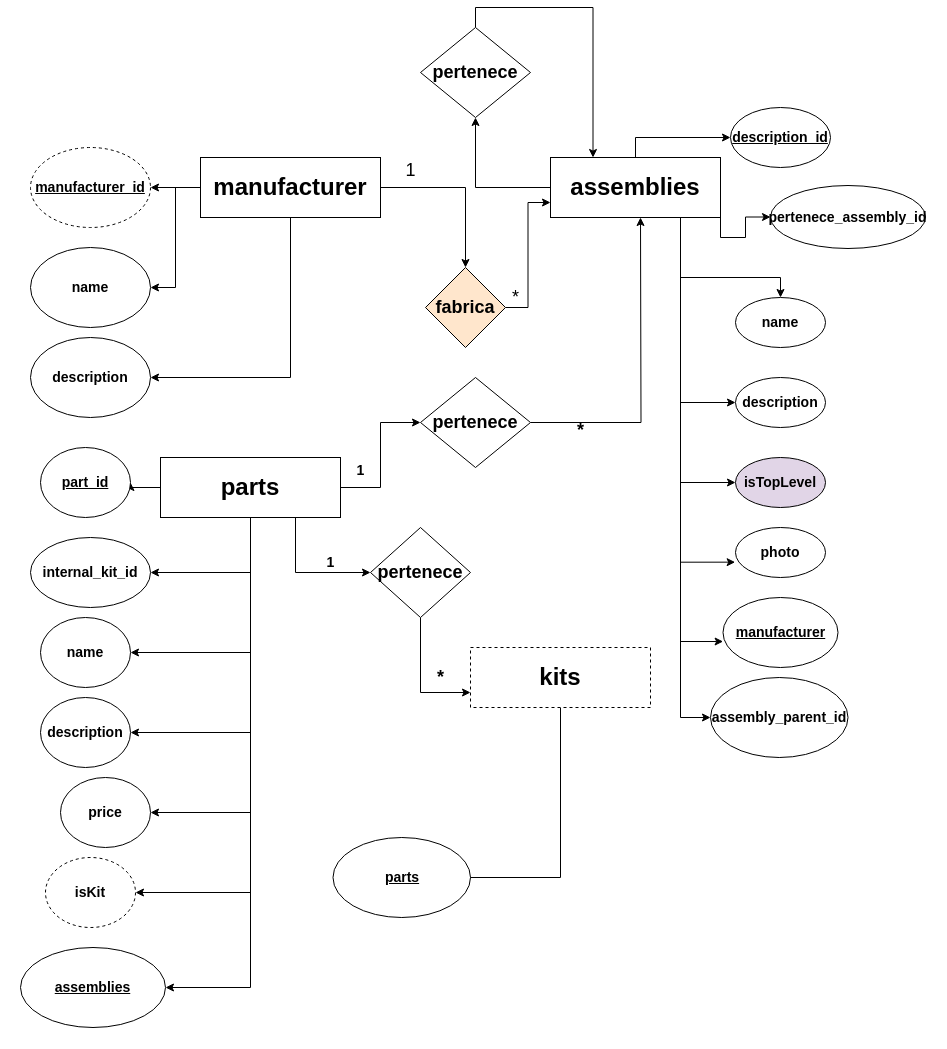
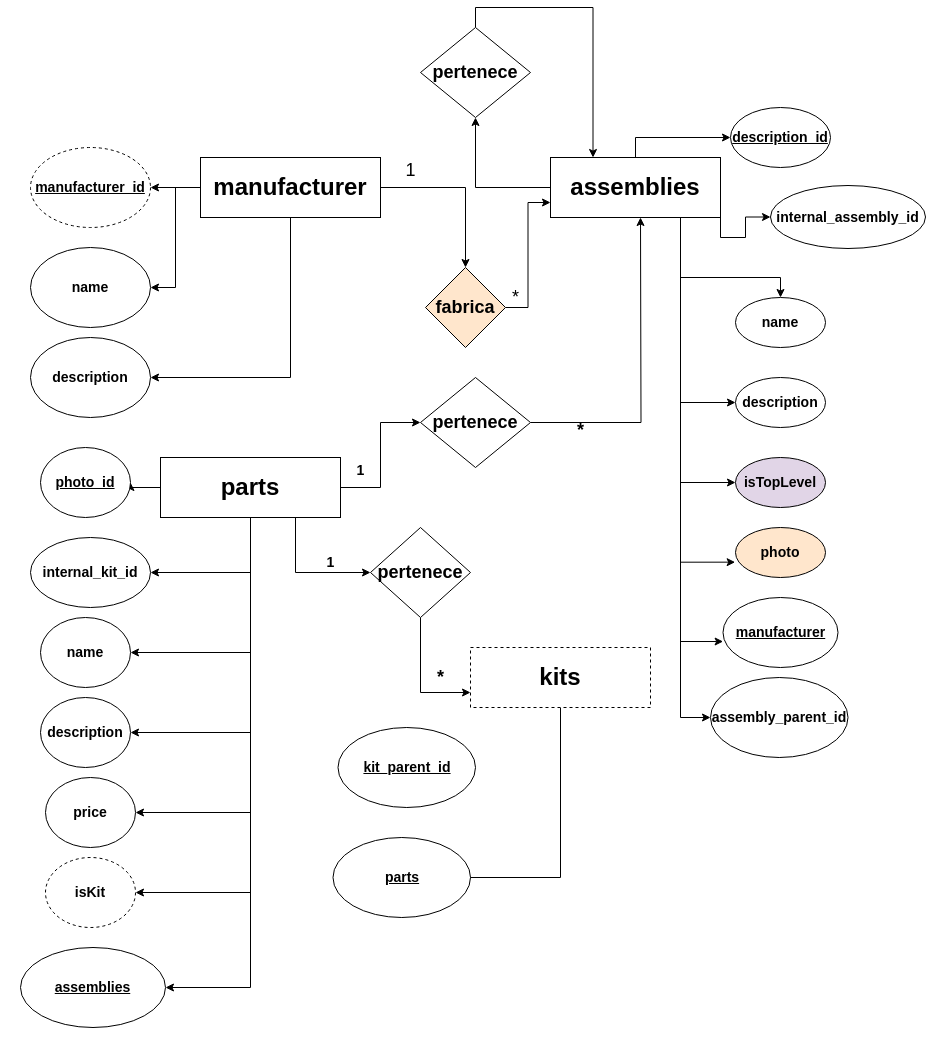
  <mxCell id="0" />
  <mxCell id="1" parent="0" />
  <mxCell id="2" style="edgeStyle=orthogonalEdgeStyle;rounded=0;orthogonalLoop=1;jettySize=auto;html=1;exitX=0;exitY=0.5;exitDx=0;exitDy=0;" parent="1" source="6" target="27" edge="1"><mxGeometry relative="1" as="geometry" /></mxCell>
  <mxCell id="3" style="edgeStyle=orthogonalEdgeStyle;rounded=0;orthogonalLoop=1;jettySize=auto;html=1;entryX=1;entryY=0.5;entryDx=0;entryDy=0;" parent="1" source="6" target="28" edge="1"><mxGeometry relative="1" as="geometry" /></mxCell>
  <mxCell id="4" style="edgeStyle=orthogonalEdgeStyle;rounded=0;orthogonalLoop=1;jettySize=auto;html=1;exitX=0.5;exitY=1;exitDx=0;exitDy=0;entryX=1;entryY=0.5;entryDx=0;entryDy=0;" parent="1" source="6" target="29" edge="1"><mxGeometry relative="1" as="geometry" /></mxCell>
  <mxCell id="5" value="" style="edgeStyle=orthogonalEdgeStyle;rounded=0;orthogonalLoop=1;jettySize=auto;html=1;" parent="1" source="6" target="31" edge="1"><mxGeometry relative="1" as="geometry" /></mxCell>
  <mxCell id="6" value="&lt;b&gt;&lt;font style=&quot;font-size: 24px;&quot;&gt;manufacturer&lt;/font&gt;&lt;/b&gt;" style="rounded=0;whiteSpace=wrap;html=1;" parent="1" vertex="1"><mxGeometry x="200" y="150" width="180" height="60" as="geometry" /></mxCell>
  <mxCell id="7" style="edgeStyle=orthogonalEdgeStyle;rounded=0;orthogonalLoop=1;jettySize=auto;html=1;exitX=1;exitY=0.5;exitDx=0;exitDy=0;entryX=0;entryY=0.5;entryDx=0;entryDy=0;" parent="1" source="16" target="42" edge="1"><mxGeometry relative="1" as="geometry" /></mxCell>
  <mxCell id="8" style="edgeStyle=orthogonalEdgeStyle;rounded=0;orthogonalLoop=1;jettySize=auto;html=1;exitX=0;exitY=0.5;exitDx=0;exitDy=0;entryX=1;entryY=0.5;entryDx=0;entryDy=0;" parent="1" source="16" target="43" edge="1"><mxGeometry relative="1" as="geometry" /></mxCell>
  <mxCell id="9" style="edgeStyle=orthogonalEdgeStyle;rounded=0;orthogonalLoop=1;jettySize=auto;html=1;exitX=0.5;exitY=1;exitDx=0;exitDy=0;entryX=1;entryY=0.5;entryDx=0;entryDy=0;" parent="1" source="16" target="44" edge="1"><mxGeometry relative="1" as="geometry" /></mxCell>
  <mxCell id="10" style="edgeStyle=orthogonalEdgeStyle;rounded=0;orthogonalLoop=1;jettySize=auto;html=1;exitX=0.5;exitY=1;exitDx=0;exitDy=0;entryX=1;entryY=0.5;entryDx=0;entryDy=0;" parent="1" source="16" target="45" edge="1"><mxGeometry relative="1" as="geometry" /></mxCell>
  <mxCell id="11" style="edgeStyle=orthogonalEdgeStyle;rounded=0;orthogonalLoop=1;jettySize=auto;html=1;exitX=0.5;exitY=1;exitDx=0;exitDy=0;entryX=1;entryY=0.5;entryDx=0;entryDy=0;" parent="1" source="16" target="46" edge="1"><mxGeometry relative="1" as="geometry" /></mxCell>
  <mxCell id="12" style="edgeStyle=orthogonalEdgeStyle;rounded=0;orthogonalLoop=1;jettySize=auto;html=1;exitX=0.5;exitY=1;exitDx=0;exitDy=0;entryX=1;entryY=0.5;entryDx=0;entryDy=0;" parent="1" source="16" target="47" edge="1"><mxGeometry relative="1" as="geometry" /></mxCell>
  <mxCell id="13" style="edgeStyle=orthogonalEdgeStyle;rounded=0;orthogonalLoop=1;jettySize=auto;html=1;exitX=0.5;exitY=1;exitDx=0;exitDy=0;entryX=1;entryY=0.5;entryDx=0;entryDy=0;" parent="1" source="16" target="48" edge="1"><mxGeometry relative="1" as="geometry" /></mxCell>
  <mxCell id="14" style="edgeStyle=orthogonalEdgeStyle;rounded=0;orthogonalLoop=1;jettySize=auto;html=1;exitX=0.5;exitY=1;exitDx=0;exitDy=0;entryX=1;entryY=0.5;entryDx=0;entryDy=0;" parent="1" source="16" target="57" edge="1"><mxGeometry relative="1" as="geometry" /></mxCell>
  <mxCell id="15" style="edgeStyle=orthogonalEdgeStyle;rounded=0;orthogonalLoop=1;jettySize=auto;html=1;exitX=0.75;exitY=1;exitDx=0;exitDy=0;entryX=0;entryY=0.5;entryDx=0;entryDy=0;" edge="1" parent="1" source="16" target="50"><mxGeometry relative="1" as="geometry" /></mxCell>
  <mxCell id="16" value="&lt;b&gt;&lt;font style=&quot;font-size: 24px;&quot;&gt;parts&lt;/font&gt;&lt;/b&gt;" style="rounded=0;whiteSpace=wrap;html=1;" parent="1" vertex="1"><mxGeometry x="160" y="450" width="180" height="60" as="geometry" /></mxCell>
  <mxCell id="17" style="edgeStyle=orthogonalEdgeStyle;rounded=0;orthogonalLoop=1;jettySize=auto;html=1;exitX=0.5;exitY=0;exitDx=0;exitDy=0;" parent="1" source="24" target="32" edge="1"><mxGeometry relative="1" as="geometry" /></mxCell>
  <mxCell id="18" style="edgeStyle=orthogonalEdgeStyle;rounded=0;orthogonalLoop=1;jettySize=auto;html=1;exitX=0.5;exitY=1;exitDx=0;exitDy=0;" parent="1" source="24" target="33" edge="1"><mxGeometry relative="1" as="geometry"><Array as="points"><mxPoint x="680" y="210" /><mxPoint x="680" y="270" /><mxPoint x="780" y="270" /></Array></mxGeometry></mxCell>
  <mxCell id="19" style="edgeStyle=orthogonalEdgeStyle;rounded=0;orthogonalLoop=1;jettySize=auto;html=1;exitX=0.5;exitY=1;exitDx=0;exitDy=0;entryX=0;entryY=0.5;entryDx=0;entryDy=0;" parent="1" source="24" target="34" edge="1"><mxGeometry relative="1" as="geometry"><Array as="points"><mxPoint x="680" y="210" /><mxPoint x="680" y="395" /></Array></mxGeometry></mxCell>
  <mxCell id="20" style="edgeStyle=orthogonalEdgeStyle;rounded=0;orthogonalLoop=1;jettySize=auto;html=1;exitX=0.5;exitY=1;exitDx=0;exitDy=0;entryX=0;entryY=0.5;entryDx=0;entryDy=0;" parent="1" source="24" target="35" edge="1"><mxGeometry relative="1" as="geometry"><Array as="points"><mxPoint x="680" y="210" /><mxPoint x="680" y="475" /></Array></mxGeometry></mxCell>
  <mxCell id="21" style="edgeStyle=orthogonalEdgeStyle;rounded=0;orthogonalLoop=1;jettySize=auto;html=1;exitX=0.5;exitY=1;exitDx=0;exitDy=0;entryX=0;entryY=0.5;entryDx=0;entryDy=0;" parent="1" source="24" target="40" edge="1"><mxGeometry relative="1" as="geometry"><Array as="points"><mxPoint x="680" y="210" /><mxPoint x="680" y="710" /></Array></mxGeometry></mxCell>
  <mxCell id="22" value="" style="edgeStyle=orthogonalEdgeStyle;rounded=0;orthogonalLoop=1;jettySize=auto;html=1;" parent="1" source="24" target="56" edge="1"><mxGeometry relative="1" as="geometry" /></mxCell>
  <mxCell id="23" style="edgeStyle=orthogonalEdgeStyle;rounded=0;orthogonalLoop=1;jettySize=auto;html=1;exitX=1;exitY=1;exitDx=0;exitDy=0;" parent="1" source="24" target="58" edge="1"><mxGeometry relative="1" as="geometry" /></mxCell>
  <mxCell id="24" value="&lt;b&gt;&lt;font style=&quot;font-size: 24px;&quot;&gt;assemblies&lt;/font&gt;&lt;/b&gt;" style="rounded=0;whiteSpace=wrap;html=1;" parent="1" vertex="1"><mxGeometry x="550" y="150" width="170" height="60" as="geometry" /></mxCell>
  <mxCell id="25" style="edgeStyle=orthogonalEdgeStyle;rounded=0;orthogonalLoop=1;jettySize=auto;html=1;exitX=0.5;exitY=1;exitDx=0;exitDy=0;entryX=0;entryY=0.5;entryDx=0;entryDy=0;" parent="1" source="26" target="52" edge="1"><mxGeometry relative="1" as="geometry"><Array as="points"><mxPoint x="560" y="870" /></Array></mxGeometry></mxCell>
  <mxCell id="26" value="&lt;b&gt;&lt;font style=&quot;font-size: 24px;&quot;&gt;kits&lt;/font&gt;&lt;/b&gt;" style="rounded=0;whiteSpace=wrap;html=1;dashed=1;" parent="1" vertex="1"><mxGeometry x="470" y="640" width="180" height="60" as="geometry" /></mxCell>
  <mxCell id="27" value="&lt;b&gt;&lt;font style=&quot;font-size: 14px;&quot;&gt;&lt;u&gt;manufacturer_id&lt;/u&gt;&lt;/font&gt;&lt;/b&gt;" style="ellipse;whiteSpace=wrap;html=1;dashed=1;" parent="1" vertex="1"><mxGeometry x="30" y="140" width="120" height="80" as="geometry" /></mxCell>
  <mxCell id="28" value="&lt;span style=&quot;font-size: 14px;&quot;&gt;&lt;b&gt;name&lt;/b&gt;&lt;/span&gt;" style="ellipse;whiteSpace=wrap;html=1;" parent="1" vertex="1"><mxGeometry x="30" y="240" width="120" height="80" as="geometry" /></mxCell>
  <mxCell id="29" value="&lt;span style=&quot;font-size: 14px;&quot;&gt;&lt;b&gt;description&lt;/b&gt;&lt;/span&gt;" style="ellipse;whiteSpace=wrap;html=1;" parent="1" vertex="1"><mxGeometry x="30" y="330" width="120" height="80" as="geometry" /></mxCell>
  <mxCell id="30" style="edgeStyle=orthogonalEdgeStyle;rounded=0;orthogonalLoop=1;jettySize=auto;html=1;exitX=1;exitY=0.5;exitDx=0;exitDy=0;entryX=0;entryY=0.75;entryDx=0;entryDy=0;" parent="1" source="31" target="24" edge="1"><mxGeometry relative="1" as="geometry" /></mxCell>
  <mxCell id="31" value="&lt;b&gt;&lt;font style=&quot;font-size: 18px;&quot;&gt;fabrica&lt;/font&gt;&lt;/b&gt;" style="rhombus;whiteSpace=wrap;html=1;rounded=0;fillColor=#ffe6cc;" parent="1" vertex="1"><mxGeometry x="425" y="260" width="80" height="80" as="geometry" /></mxCell>
  <mxCell id="32" value="&lt;u&gt;&lt;b&gt;&lt;font style=&quot;font-size: 14px;&quot;&gt;description_id&lt;/font&gt;&lt;/b&gt;&lt;/u&gt;" style="ellipse;whiteSpace=wrap;html=1;" parent="1" vertex="1"><mxGeometry x="730" y="100" width="100" height="60" as="geometry" /></mxCell>
  <mxCell id="33" value="&lt;font style=&quot;font-size: 14px;&quot;&gt;&lt;b&gt;name&lt;/b&gt;&lt;/font&gt;" style="ellipse;whiteSpace=wrap;html=1;" parent="1" vertex="1"><mxGeometry x="735" y="290" width="90" height="50" as="geometry" /></mxCell>
  <mxCell id="34" value="&lt;font style=&quot;font-size: 14px;&quot;&gt;&lt;b&gt;description&lt;/b&gt;&lt;/font&gt;" style="ellipse;whiteSpace=wrap;html=1;" parent="1" vertex="1"><mxGeometry x="735" y="370" width="90" height="50" as="geometry" /></mxCell>
  <mxCell id="35" value="&lt;font style=&quot;font-size: 14px;&quot;&gt;&lt;b&gt;isTopLevel&lt;/b&gt;&lt;/font&gt;" style="ellipse;whiteSpace=wrap;html=1;fillColor=#e1d5e7;" parent="1" vertex="1"><mxGeometry x="735" y="450" width="90" height="50" as="geometry" /></mxCell>
- <mxCell id="36" value="&lt;font style=&quot;font-size: 14px;&quot;&gt;&lt;b&gt;photo&lt;/b&gt;&lt;/font&gt;" style="ellipse;whiteSpace=wrap;html=1;" parent="1" vertex="1"><mxGeometry x="735" y="520" width="90" height="50" as="geometry" /></mxCell>
+ <mxCell id="36" value="&lt;font style=&quot;font-size: 14px;&quot;&gt;&lt;b&gt;photo&lt;/b&gt;&lt;/font&gt;" style="ellipse;whiteSpace=wrap;html=1;fillColor=#ffe6cc;" parent="1" vertex="1"><mxGeometry x="735" y="520" width="90" height="50" as="geometry" /></mxCell>
  <mxCell id="37" style="edgeStyle=orthogonalEdgeStyle;rounded=0;orthogonalLoop=1;jettySize=auto;html=1;exitX=0.5;exitY=1;exitDx=0;exitDy=0;entryX=-0.004;entryY=0.693;entryDx=0;entryDy=0;entryPerimeter=0;" parent="1" source="24" target="36" edge="1"><mxGeometry relative="1" as="geometry"><Array as="points"><mxPoint x="680" y="210" /><mxPoint x="680" y="555" /></Array></mxGeometry></mxCell>
  <mxCell id="38" value="&lt;span style=&quot;font-size: 14px;&quot;&gt;&lt;u&gt;&lt;b&gt;manufacturer&lt;/b&gt;&lt;/u&gt;&lt;/span&gt;" style="ellipse;whiteSpace=wrap;html=1;" parent="1" vertex="1"><mxGeometry x="722.5" y="590" width="115" height="70" as="geometry" /></mxCell>
  <mxCell id="39" style="edgeStyle=orthogonalEdgeStyle;rounded=0;orthogonalLoop=1;jettySize=auto;html=1;exitX=0.5;exitY=1;exitDx=0;exitDy=0;entryX=0.001;entryY=0.629;entryDx=0;entryDy=0;entryPerimeter=0;" parent="1" source="24" target="38" edge="1"><mxGeometry relative="1" as="geometry"><Array as="points"><mxPoint x="680" y="210" /><mxPoint x="680" y="634" /></Array></mxGeometry></mxCell>
  <mxCell id="40" value="&lt;font style=&quot;font-size: 14px;&quot;&gt;&lt;b&gt;assembly_parent_id&lt;/b&gt;&lt;/font&gt;" style="ellipse;whiteSpace=wrap;html=1;" parent="1" vertex="1"><mxGeometry x="710" y="670" width="137.5" height="80" as="geometry" /></mxCell>
  <mxCell id="41" style="edgeStyle=orthogonalEdgeStyle;rounded=0;orthogonalLoop=1;jettySize=auto;html=1;exitX=1;exitY=0.5;exitDx=0;exitDy=0;" parent="1" source="42" edge="1"><mxGeometry relative="1" as="geometry"><mxPoint x="640" y="210" as="targetPoint" /></mxGeometry></mxCell>
  <mxCell id="42" value="&lt;b&gt;&lt;font style=&quot;font-size: 18px;&quot;&gt;pertenece&lt;/font&gt;&lt;/b&gt;" style="rhombus;whiteSpace=wrap;html=1;rounded=0;" parent="1" vertex="1"><mxGeometry x="420" y="370" width="110" height="90" as="geometry" /></mxCell>
- <mxCell id="43" value="&lt;font style=&quot;font-size: 14px;&quot;&gt;&lt;b&gt;&lt;u&gt;part_id&lt;/u&gt;&lt;/b&gt;&lt;/font&gt;" style="ellipse;whiteSpace=wrap;html=1;" parent="1" vertex="1"><mxGeometry x="40" y="440" width="90" height="70" as="geometry" /></mxCell>
+ <mxCell id="43" value="&lt;font style=&quot;font-size: 14px;&quot;&gt;&lt;b&gt;&lt;u&gt;photo_id&lt;/u&gt;&lt;/b&gt;&lt;/font&gt;" style="ellipse;whiteSpace=wrap;html=1;" parent="1" vertex="1"><mxGeometry x="40" y="440" width="90" height="70" as="geometry" /></mxCell>
  <mxCell id="44" value="&lt;font style=&quot;font-size: 14px;&quot;&gt;&lt;b&gt;name&lt;/b&gt;&lt;/font&gt;" style="ellipse;whiteSpace=wrap;html=1;" parent="1" vertex="1"><mxGeometry x="40" y="610" width="90" height="70" as="geometry" /></mxCell>
  <mxCell id="45" value="&lt;font style=&quot;font-size: 14px;&quot;&gt;&lt;b&gt;description&lt;/b&gt;&lt;/font&gt;" style="ellipse;whiteSpace=wrap;html=1;" parent="1" vertex="1"><mxGeometry x="40" y="690" width="90" height="70" as="geometry" /></mxCell>
- <mxCell id="46" value="&lt;font style=&quot;font-size: 14px;&quot;&gt;&lt;b&gt;price&lt;/b&gt;&lt;/font&gt;" style="ellipse;whiteSpace=wrap;html=1;" parent="1" vertex="1"><mxGeometry x="60" y="770" width="90" height="70" as="geometry" /></mxCell>
+ <mxCell id="46" value="&lt;font style=&quot;font-size: 14px;&quot;&gt;&lt;b&gt;price&lt;/b&gt;&lt;/font&gt;" style="ellipse;whiteSpace=wrap;html=1;" parent="1" vertex="1"><mxGeometry x="45" y="770" width="90" height="70" as="geometry" /></mxCell>
  <mxCell id="47" value="&lt;font style=&quot;font-size: 14px;&quot;&gt;&lt;b&gt;isKit&lt;/b&gt;&lt;/font&gt;" style="ellipse;whiteSpace=wrap;html=1;dashed=1;" parent="1" vertex="1"><mxGeometry x="45" y="850" width="90" height="70" as="geometry" /></mxCell>
  <mxCell id="48" value="&lt;font style=&quot;font-size: 14px;&quot;&gt;&lt;b&gt;&lt;u&gt;assemblies&lt;/u&gt;&lt;/b&gt;&lt;/font&gt;" style="ellipse;whiteSpace=wrap;html=1;" parent="1" vertex="1"><mxGeometry x="20" y="940" width="145" height="80" as="geometry" /></mxCell>
  <mxCell id="49" style="edgeStyle=orthogonalEdgeStyle;rounded=0;orthogonalLoop=1;jettySize=auto;html=1;exitX=0.5;exitY=1;exitDx=0;exitDy=0;entryX=0;entryY=0.75;entryDx=0;entryDy=0;" edge="1" parent="1" source="50" target="26"><mxGeometry relative="1" as="geometry" /></mxCell>
  <mxCell id="50" value="&lt;b&gt;&lt;font style=&quot;font-size: 18px;&quot;&gt;pertenece&lt;/font&gt;&lt;/b&gt;" style="rhombus;whiteSpace=wrap;html=1;rounded=0;" parent="1" vertex="1"><mxGeometry x="370" y="520" width="100" height="90" as="geometry" /></mxCell>
+ <mxCell id="51" value="&lt;font style=&quot;font-size: 14px;&quot;&gt;&lt;b&gt;&lt;u&gt;kit_parent_id&lt;/u&gt;&lt;/b&gt;&lt;/font&gt;" style="ellipse;whiteSpace=wrap;html=1;" parent="1" vertex="1"><mxGeometry x="337.5" y="720" width="137.5" height="80" as="geometry" /></mxCell>
  <mxCell id="52" value="&lt;font style=&quot;font-size: 14px;&quot;&gt;&lt;u style=&quot;&quot;&gt;&lt;b&gt;parts&lt;/b&gt;&lt;/u&gt;&lt;/font&gt;" style="ellipse;whiteSpace=wrap;html=1;" parent="1" vertex="1"><mxGeometry x="332.5" y="830" width="137.5" height="80" as="geometry" /></mxCell>
  <mxCell id="53" value="&lt;font style=&quot;font-size: 18px;&quot;&gt;1&lt;/font&gt;" style="text;html=1;align=center;verticalAlign=middle;resizable=0;points=[];autosize=1;strokeColor=none;fillColor=none;" parent="1" vertex="1"><mxGeometry x="395" y="143" width="30" height="40" as="geometry" /></mxCell>
  <mxCell id="54" value="&lt;font style=&quot;font-size: 18px;&quot;&gt;*&lt;/font&gt;" style="text;html=1;align=center;verticalAlign=middle;resizable=0;points=[];autosize=1;strokeColor=none;fillColor=none;" parent="1" vertex="1"><mxGeometry x="500" y="270" width="30" height="40" as="geometry" /></mxCell>
  <mxCell id="55" style="edgeStyle=orthogonalEdgeStyle;rounded=0;orthogonalLoop=1;jettySize=auto;html=1;exitX=0.5;exitY=0;exitDx=0;exitDy=0;entryX=0.25;entryY=0;entryDx=0;entryDy=0;" parent="1" source="56" target="24" edge="1"><mxGeometry relative="1" as="geometry" /></mxCell>
  <mxCell id="56" value="&lt;b&gt;&lt;font style=&quot;font-size: 18px;&quot;&gt;pertenece&lt;/font&gt;&lt;/b&gt;" style="rhombus;whiteSpace=wrap;html=1;rounded=0;" parent="1" vertex="1"><mxGeometry x="420" y="20" width="110" height="90" as="geometry" /></mxCell>
  <mxCell id="57" value="&lt;font style=&quot;font-size: 14px;&quot;&gt;&lt;b&gt;internal_kit_id&lt;/b&gt;&lt;/font&gt;" style="ellipse;whiteSpace=wrap;html=1;" parent="1" vertex="1"><mxGeometry x="30" y="530" width="120" height="70" as="geometry" /></mxCell>
- <mxCell id="58" value="&lt;b style=&quot;&quot;&gt;&lt;font style=&quot;font-size: 14px;&quot;&gt;pertenece_assembly_id&lt;/font&gt;&lt;/b&gt;" style="ellipse;whiteSpace=wrap;html=1;" parent="1" vertex="1"><mxGeometry x="770" y="178" width="155" height="63" as="geometry" /></mxCell>
+ <mxCell id="58" value="&lt;b style=&quot;&quot;&gt;&lt;font style=&quot;font-size: 14px;&quot;&gt;internal_assembly_id&lt;/font&gt;&lt;/b&gt;" style="ellipse;whiteSpace=wrap;html=1;" parent="1" vertex="1"><mxGeometry x="770" y="178" width="155" height="63" as="geometry" /></mxCell>
  <mxCell id="59" value="&lt;b&gt;&lt;font style=&quot;font-size: 14px;&quot;&gt;1&lt;/font&gt;&lt;/b&gt;" style="text;html=1;align=center;verticalAlign=middle;resizable=0;points=[];autosize=1;strokeColor=none;fillColor=none;" parent="1" vertex="1"><mxGeometry x="345" y="448" width="30" height="30" as="geometry" /></mxCell>
  <mxCell id="60" value="&lt;b&gt;&lt;font style=&quot;font-size: 18px;&quot;&gt;*&lt;/font&gt;&lt;/b&gt;" style="text;html=1;align=center;verticalAlign=middle;resizable=0;points=[];autosize=1;strokeColor=none;fillColor=none;" parent="1" vertex="1"><mxGeometry x="425" y="650" width="30" height="40" as="geometry" /></mxCell>
  <mxCell id="61" value="&lt;b&gt;&lt;font style=&quot;font-size: 14px;&quot;&gt;1&lt;/font&gt;&lt;/b&gt;" style="text;html=1;align=center;verticalAlign=middle;resizable=0;points=[];autosize=1;strokeColor=none;fillColor=none;" vertex="1" parent="1"><mxGeometry x="315" y="540" width="30" height="30" as="geometry" /></mxCell>
  <mxCell id="62" value="&lt;b&gt;&lt;font style=&quot;font-size: 18px;&quot;&gt;*&lt;/font&gt;&lt;/b&gt;" style="text;html=1;align=center;verticalAlign=middle;resizable=0;points=[];autosize=1;strokeColor=none;fillColor=none;" vertex="1" parent="1"><mxGeometry x="565" y="403" width="30" height="40" as="geometry" /></mxCell>
